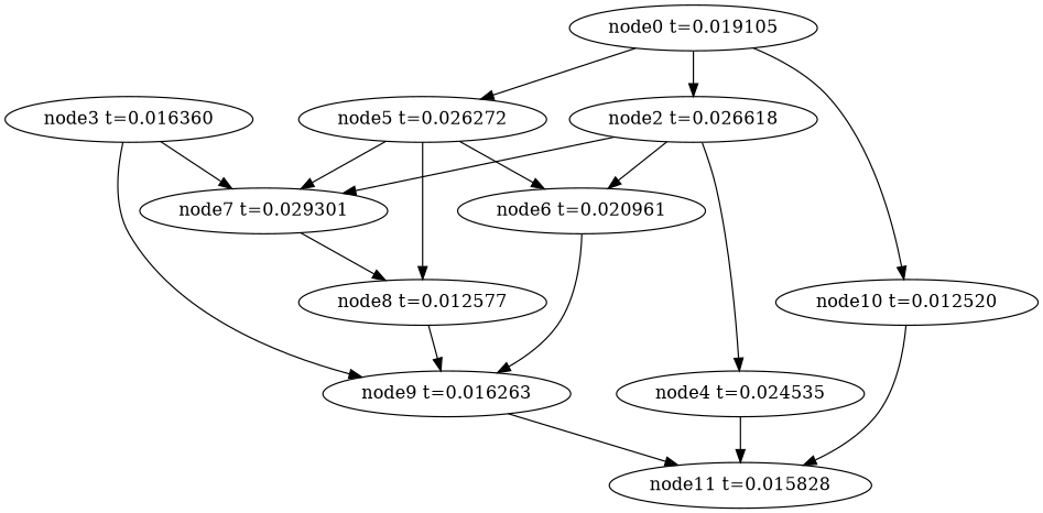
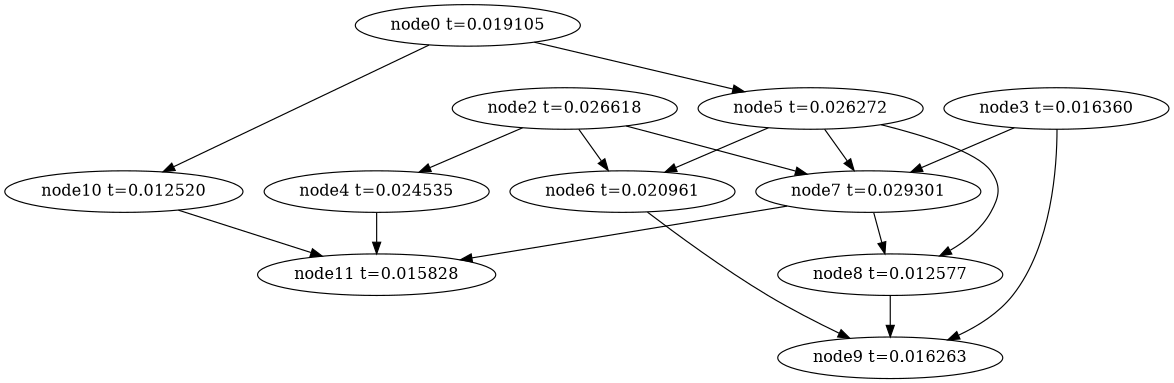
  digraph {
    n1 [label="node11 t=0.015828"]
    n2 [label="node10 t=0.012520"]
    n3 [label="node9 t=0.016263"]
    n4 [label="node8 t=0.012577"]
    n5 [label="node7 t=0.029301"]
    n6 [label="node6 t=0.020961"]
    n7 [label="node5 t=0.026272"]
    n8 [label="node4 t=0.024535"]
    n9 [label="node3 t=0.016360"]
    n10 [label="node2 t=0.026618"]
    n11 [label="node0 t=0.019105"]
    n2 -> n1
-   n3 -> n1
+   n5 -> n1
    n4 -> n3
    n5 -> n4
    n6 -> n3
    n7 -> n4
    n7 -> n5
    n7 -> n6
    n8 -> n1
    n9 -> n3
    n9 -> n5
    n10 -> n5
    n10 -> n6
    n10 -> n8
    n11 -> n2
    n11 -> n7
-   n11 -> n10
  }
